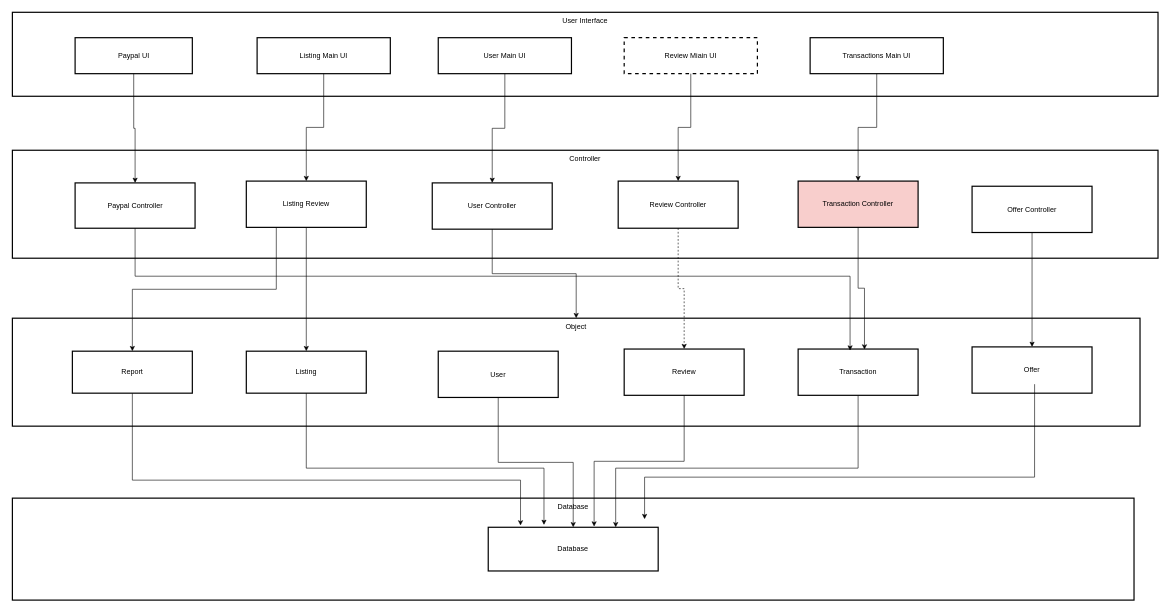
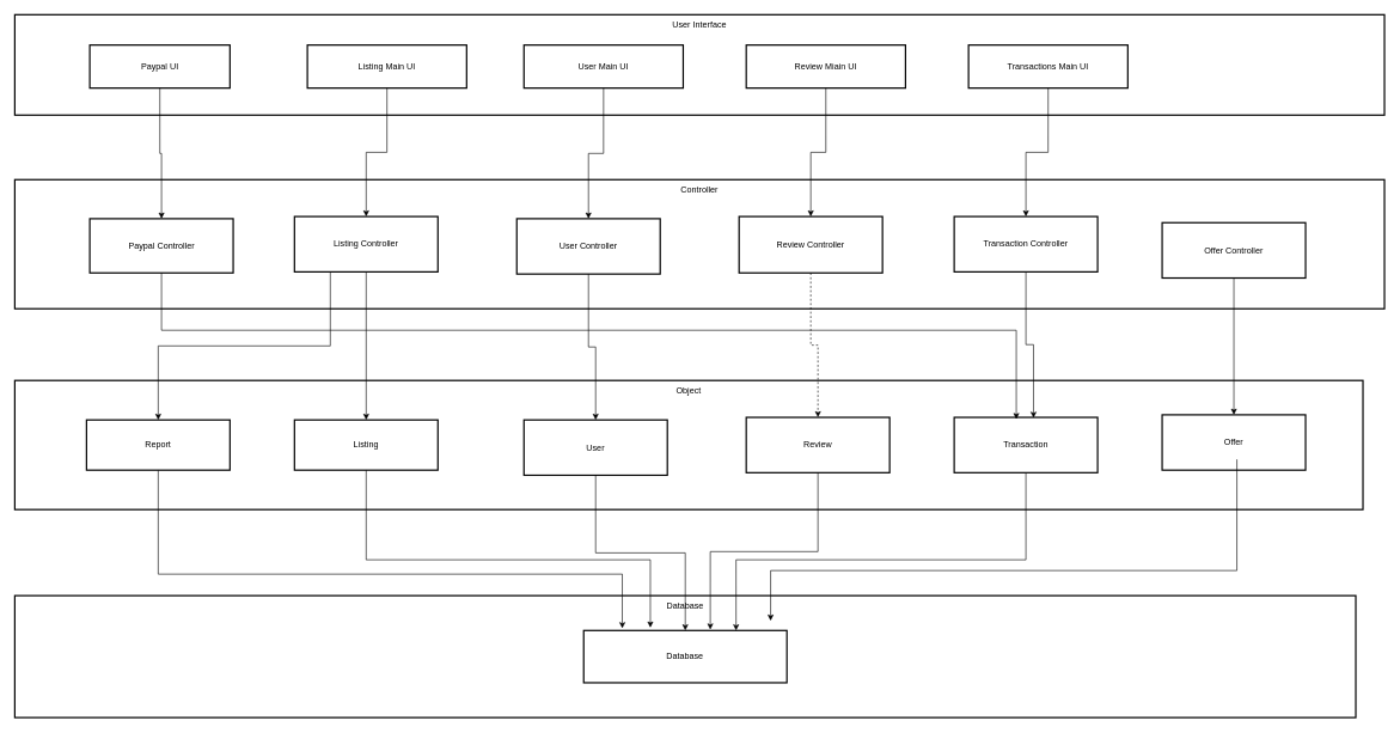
  <mxCell id="0" />
  <mxCell id="1" parent="0" />
  <mxCell id="2" value="User Interface" style="whiteSpace=wrap;strokeWidth=2;verticalAlign=top;" vertex="1" parent="1"><mxGeometry x="20" y="20" width="1910" height="140" as="geometry" /></mxCell>
  <mxCell id="3" value="Listing Main UI" style="whiteSpace=wrap;strokeWidth=2;" vertex="1" parent="2"><mxGeometry x="407.995" y="42.34" width="222.093" height="60" as="geometry" /></mxCell>
  <mxCell id="4" value="User Main UI" style="whiteSpace=wrap;strokeWidth=2;" vertex="1" parent="2"><mxGeometry x="710.001" y="42.335" width="222.093" height="60" as="geometry" /></mxCell>
  <mxCell id="5" value="Paypal UI" style="whiteSpace=wrap;strokeWidth=2;" vertex="1" parent="2"><mxGeometry x="104.56" y="42.34" width="195.44" height="60" as="geometry" /></mxCell>
  <mxCell id="6" value="Transactions Main UI" style="whiteSpace=wrap;strokeWidth=2;" vertex="1" parent="2"><mxGeometry x="1330.001" y="42.335" width="222.093" height="60" as="geometry" /></mxCell>
- <mxCell id="7" value="Review Miain UI" style="whiteSpace=wrap;strokeWidth=2;dashed=1;" vertex="1" parent="2"><mxGeometry x="1019.999" y="42.335" width="222.093" height="60" as="geometry" /></mxCell>
+ <mxCell id="7" value="Review Miain UI" style="whiteSpace=wrap;strokeWidth=2;" vertex="1" parent="2"><mxGeometry x="1019.999" y="42.335" width="222.093" height="60" as="geometry" /></mxCell>
  <mxCell id="8" value="Controller" style="whiteSpace=wrap;strokeWidth=2;verticalAlign=top;" vertex="1" parent="1"><mxGeometry x="20" y="250" width="1910" height="180" as="geometry" /></mxCell>
- <mxCell id="9" value="Listing Review" style="whiteSpace=wrap;strokeWidth=2;" vertex="1" parent="8"><mxGeometry x="389.995" y="51.427" width="200" height="77.143" as="geometry" /></mxCell>
+ <mxCell id="9" value="Listing Controller" style="whiteSpace=wrap;strokeWidth=2;" vertex="1" parent="8"><mxGeometry x="389.995" y="51.427" width="200" height="77.143" as="geometry" /></mxCell>
  <mxCell id="10" value="User Controller" style="whiteSpace=wrap;strokeWidth=2;" vertex="1" parent="8"><mxGeometry x="700.001" y="54.431" width="200" height="77.143" as="geometry" /></mxCell>
  <mxCell id="11" value="Paypal Controller" style="whiteSpace=wrap;strokeWidth=2;" vertex="1" parent="8"><mxGeometry x="104.56" y="54.44" width="200" height="75.56" as="geometry" /></mxCell>
- <mxCell id="12" value="Transaction Controller" style="whiteSpace=wrap;strokeWidth=2;fillColor=#f8cecc;" vertex="1" parent="8"><mxGeometry x="1310.001" y="51.423" width="200" height="77.143" as="geometry" /></mxCell>
+ <mxCell id="12" value="Transaction Controller" style="whiteSpace=wrap;strokeWidth=2;" vertex="1" parent="8"><mxGeometry x="1310.001" y="51.423" width="200" height="77.143" as="geometry" /></mxCell>
  <mxCell id="13" value="Review Controller" style="whiteSpace=wrap;strokeWidth=2;" vertex="1" parent="8"><mxGeometry x="1010" y="51.43" width="200" height="78.57" as="geometry" /></mxCell>
  <mxCell id="14" value="Offer Controller" style="whiteSpace=wrap;strokeWidth=2;" vertex="1" parent="8"><mxGeometry x="1600.001" y="60.003" width="200" height="77.143" as="geometry" /></mxCell>
  <mxCell id="15" value="Object" style="whiteSpace=wrap;strokeWidth=2;verticalAlign=top;" vertex="1" parent="1"><mxGeometry x="20" y="530" width="1880" height="180" as="geometry" /></mxCell>
  <mxCell id="16" value="Database" style="whiteSpace=wrap;strokeWidth=2;verticalAlign=top;" vertex="1" parent="1"><mxGeometry x="20" y="830" width="1870" height="170" as="geometry" /></mxCell>
  <mxCell id="17" value="Database" style="whiteSpace=wrap;strokeWidth=2;" vertex="1" parent="16"><mxGeometry x="793.336" y="48.572" width="283.333" height="72.857" as="geometry" /></mxCell>
  <mxCell id="18" style="edgeStyle=orthogonalEdgeStyle;rounded=0;orthogonalLoop=1;jettySize=auto;html=1;exitX=0.5;exitY=1;exitDx=0;exitDy=0;" edge="1" parent="1" source="5" target="11"><mxGeometry relative="1" as="geometry" /></mxCell>
  <mxCell id="19" style="edgeStyle=orthogonalEdgeStyle;rounded=0;orthogonalLoop=1;jettySize=auto;html=1;exitX=0.5;exitY=1;exitDx=0;exitDy=0;entryX=0.5;entryY=0;entryDx=0;entryDy=0;" edge="1" parent="1" source="3" target="9"><mxGeometry relative="1" as="geometry" /></mxCell>
  <mxCell id="20" style="edgeStyle=orthogonalEdgeStyle;rounded=0;orthogonalLoop=1;jettySize=auto;html=1;exitX=0.5;exitY=1;exitDx=0;exitDy=0;entryX=0.5;entryY=0;entryDx=0;entryDy=0;" edge="1" parent="1" source="4" target="10"><mxGeometry relative="1" as="geometry" /></mxCell>
  <mxCell id="21" style="edgeStyle=orthogonalEdgeStyle;rounded=0;orthogonalLoop=1;jettySize=auto;html=1;exitX=0.5;exitY=1;exitDx=0;exitDy=0;entryX=0.5;entryY=0;entryDx=0;entryDy=0;" edge="1" parent="1" source="7" target="13"><mxGeometry relative="1" as="geometry" /></mxCell>
  <mxCell id="22" style="edgeStyle=orthogonalEdgeStyle;rounded=0;orthogonalLoop=1;jettySize=auto;html=1;exitX=0.5;exitY=1;exitDx=0;exitDy=0;entryX=0.5;entryY=0;entryDx=0;entryDy=0;" edge="1" parent="1" source="6" target="12"><mxGeometry relative="1" as="geometry" /></mxCell>
  <mxCell id="23" value="Listing" style="whiteSpace=wrap;strokeWidth=2;" vertex="1" parent="1"><mxGeometry x="410" y="585" width="200" height="70" as="geometry" /></mxCell>
  <mxCell id="24" style="edgeStyle=orthogonalEdgeStyle;rounded=0;orthogonalLoop=1;jettySize=auto;html=1;exitX=0.5;exitY=1;exitDx=0;exitDy=0;entryX=0.19;entryY=-0.041;entryDx=0;entryDy=0;entryPerimeter=0;" edge="1" parent="1" source="25" target="17"><mxGeometry relative="1" as="geometry"><mxPoint x="884" y="879" as="targetPoint" /><Array as="points"><mxPoint x="220" y="800" /><mxPoint x="867" y="800" /></Array></mxGeometry></mxCell>
  <mxCell id="25" value="Report" style="whiteSpace=wrap;strokeWidth=2;" vertex="1" parent="1"><mxGeometry x="120" y="585" width="200" height="70" as="geometry" /></mxCell>
  <mxCell id="26" style="edgeStyle=orthogonalEdgeStyle;rounded=0;orthogonalLoop=1;jettySize=auto;html=1;exitX=0.5;exitY=1;exitDx=0;exitDy=0;entryX=0.5;entryY=0;entryDx=0;entryDy=0;" edge="1" parent="1" source="27" target="17"><mxGeometry relative="1" as="geometry" /></mxCell>
  <mxCell id="27" value="User" style="whiteSpace=wrap;strokeWidth=2;" vertex="1" parent="1"><mxGeometry x="729.995" y="584.997" width="200" height="77.143" as="geometry" /></mxCell>
  <mxCell id="28" value="Review" style="whiteSpace=wrap;strokeWidth=2;" vertex="1" parent="1"><mxGeometry x="1039.995" y="581.427" width="200" height="77.143" as="geometry" /></mxCell>
  <mxCell id="29" style="edgeStyle=orthogonalEdgeStyle;rounded=0;orthogonalLoop=1;jettySize=auto;html=1;entryX=0.5;entryY=0;entryDx=0;entryDy=0;exitX=0.5;exitY=1;exitDx=0;exitDy=0;" edge="1" parent="1" source="9" target="23"><mxGeometry relative="1" as="geometry"><mxPoint x="480" y="381" as="sourcePoint" /><mxPoint x="219" y="562" as="targetPoint" /></mxGeometry></mxCell>
  <mxCell id="30" style="edgeStyle=orthogonalEdgeStyle;rounded=0;orthogonalLoop=1;jettySize=auto;html=1;exitX=0.5;exitY=1;exitDx=0;exitDy=0;entryX=0.75;entryY=0;entryDx=0;entryDy=0;" edge="1" parent="1" source="31" target="17"><mxGeometry relative="1" as="geometry"><Array as="points"><mxPoint x="1430" y="780" /><mxPoint x="1026" y="780" /></Array></mxGeometry></mxCell>
  <mxCell id="31" value="Transaction" style="whiteSpace=wrap;strokeWidth=2;" vertex="1" parent="1"><mxGeometry x="1329.995" y="581.427" width="200" height="77.143" as="geometry" /></mxCell>
  <mxCell id="32" value="Offer" style="whiteSpace=wrap;strokeWidth=2;" vertex="1" parent="1"><mxGeometry x="1619.995" y="577.857" width="200" height="77.143" as="geometry" /></mxCell>
  <mxCell id="33" style="edgeStyle=orthogonalEdgeStyle;rounded=0;orthogonalLoop=1;jettySize=auto;html=1;exitX=0.25;exitY=1;exitDx=0;exitDy=0;entryX=0.5;entryY=0;entryDx=0;entryDy=0;" edge="1" parent="1" source="9" target="25"><mxGeometry relative="1" as="geometry" /></mxCell>
- <mxCell id="34" style="edgeStyle=orthogonalEdgeStyle;rounded=0;orthogonalLoop=1;jettySize=auto;html=1;exitX=0.5;exitY=1;exitDx=0;exitDy=0;" edge="1" parent="1" source="10" target="15"><mxGeometry relative="1" as="geometry" /></mxCell>
+ <mxCell id="34" style="edgeStyle=orthogonalEdgeStyle;rounded=0;orthogonalLoop=1;jettySize=auto;html=1;exitX=0.5;exitY=1;exitDx=0;exitDy=0;" edge="1" parent="1" source="10" target="27"><mxGeometry relative="1" as="geometry" /></mxCell>
  <mxCell id="35" style="edgeStyle=orthogonalEdgeStyle;rounded=0;orthogonalLoop=1;jettySize=auto;html=1;exitX=0.5;exitY=1;exitDx=0;exitDy=0;entryX=0.5;entryY=0;entryDx=0;entryDy=0;dashed=1;" edge="1" parent="1" source="13" target="28"><mxGeometry relative="1" as="geometry" /></mxCell>
  <mxCell id="36" style="edgeStyle=orthogonalEdgeStyle;rounded=0;orthogonalLoop=1;jettySize=auto;html=1;exitX=0.5;exitY=1;exitDx=0;exitDy=0;entryX=0.553;entryY=0.01;entryDx=0;entryDy=0;entryPerimeter=0;" edge="1" parent="1" source="12" target="31"><mxGeometry relative="1" as="geometry" /></mxCell>
  <mxCell id="37" style="edgeStyle=orthogonalEdgeStyle;rounded=0;orthogonalLoop=1;jettySize=auto;html=1;exitX=0.5;exitY=1;exitDx=0;exitDy=0;" edge="1" parent="1" source="14" target="32"><mxGeometry relative="1" as="geometry" /></mxCell>
  <mxCell id="38" style="edgeStyle=orthogonalEdgeStyle;rounded=0;orthogonalLoop=1;jettySize=auto;html=1;exitX=0.5;exitY=1;exitDx=0;exitDy=0;entryX=0.328;entryY=-0.054;entryDx=0;entryDy=0;entryPerimeter=0;" edge="1" parent="1" source="23" target="17"><mxGeometry relative="1" as="geometry"><mxPoint x="920" y="870" as="targetPoint" /><Array as="points"><mxPoint x="510" y="780" /><mxPoint x="906" y="780" /></Array></mxGeometry></mxCell>
  <mxCell id="39" style="edgeStyle=orthogonalEdgeStyle;rounded=0;orthogonalLoop=1;jettySize=auto;html=1;exitX=0.5;exitY=1;exitDx=0;exitDy=0;entryX=0.623;entryY=-0.017;entryDx=0;entryDy=0;entryPerimeter=0;" edge="1" parent="1" source="28" target="17"><mxGeometry relative="1" as="geometry" /></mxCell>
  <mxCell id="40" style="edgeStyle=orthogonalEdgeStyle;rounded=0;orthogonalLoop=1;jettySize=auto;html=1;exitX=0.5;exitY=1;exitDx=0;exitDy=0;entryX=0.905;entryY=0.02;entryDx=0;entryDy=0;entryPerimeter=0;" edge="1" parent="1"><mxGeometry relative="1" as="geometry"><mxPoint x="1724.245" y="640" as="sourcePoint" /><mxPoint x="1074.003" y="865.03" as="targetPoint" /><Array as="points"><mxPoint x="1724.25" y="795" /><mxPoint x="1074.25" y="795" /></Array></mxGeometry></mxCell>
  <mxCell id="41" style="edgeStyle=orthogonalEdgeStyle;rounded=0;orthogonalLoop=1;jettySize=auto;html=1;exitX=0.5;exitY=1;exitDx=0;exitDy=0;entryX=0.433;entryY=0.033;entryDx=0;entryDy=0;entryPerimeter=0;" edge="1" parent="1" source="11" target="31"><mxGeometry relative="1" as="geometry"><Array as="points"><mxPoint x="225" y="460" /><mxPoint x="1417" y="460" /></Array></mxGeometry></mxCell>
